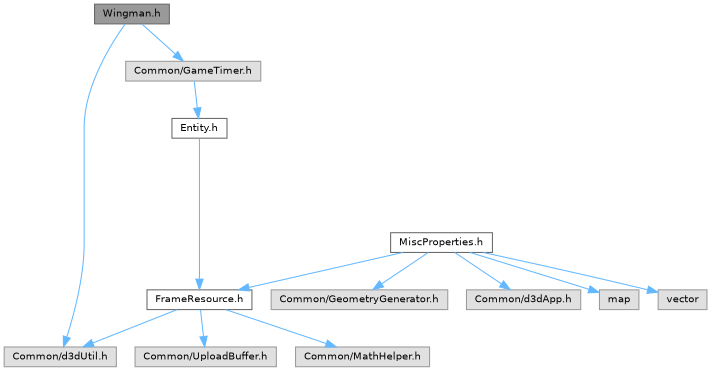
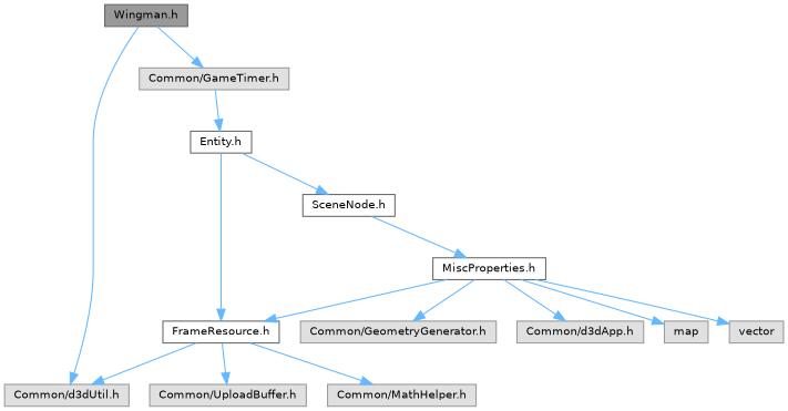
  digraph {
    node [color=grey60 fillcolor="#E0E0E0" fontname=Helvetica fontsize=10 shape=box style=filled]
    edge [color=steelblue1 fontname=Helvetica fontsize=10 labelfontname=Helvetica labelfontsize=10 style=solid]
    n1 [color=gray40 fillcolor=grey60 fontcolor=black height=0.2 label="Wingman.h" width=0.4]
    n2 [height=0.2 label="Common/d3dUtil.h" width=0.4]
    n3 [height=0.2 label="Common/GameTimer.h" width=0.4]
    n4 [color=grey40 fillcolor=white height=0.2 label="Entity.h" width=0.4]
+   n5 [color=grey40 fillcolor=white height=0.2 label="SceneNode.h" width=0.4]
    n6 [color=grey40 fillcolor=white height=0.2 label="FrameResource.h" width=0.4]
    n7 [color=grey40 fillcolor=white height=0.2 label="MiscProperties.h" width=0.4]
    n8 [height=0.2 label="Common/UploadBuffer.h" width=0.4]
    n9 [height=0.2 label="Common/MathHelper.h" width=0.4]
    n10 [height=0.2 label="Common/GeometryGenerator.h" width=0.4]
    n11 [height=0.2 label="Common/d3dApp.h" width=0.4]
    n12 [height=0.2 label=map width=0.4]
    n13 [height=0.2 label=vector width=0.4]
    n1 -> n2
    n1 -> n3
    n3 -> n4
+   n4 -> n5
    n4 -> n6
+   n5 -> n7
    n6 -> n2
    n6 -> n8
    n6 -> n9
    n7 -> n6
    n7 -> n10
    n7 -> n11
    n7 -> n12
    n7 -> n13
  }
